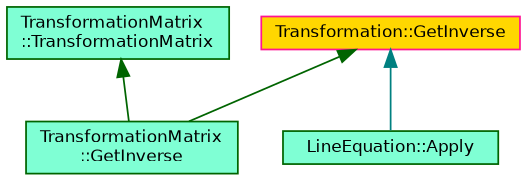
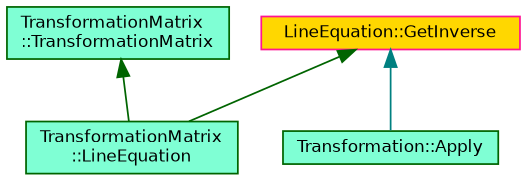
  digraph {
    rankdir=TB
    node [color=darkgreen fillcolor=aquamarine fontname=Helvetica fontsize=10 shape=box style=filled]
    edge [color=darkgreen dir=back fontname=Helvetica fontsize=10 labelfontname=Helvetica labelfontsize=10 style=solid]
    n1 [fontcolor=black height=0.2 label="TransformationMatrix\l::TransformationMatrix" width=0.4]
-   n2 [height=0.2 label="TransformationMatrix\l::GetInverse" width=0.4]
-   n3 [color=deeppink fillcolor=gold height=0.2 label="Transformation::GetInverse" width=0.4]
-   n4 [height=0.2 label="LineEquation::Apply" width=0.4]
+   n2 [height=0.2 label="TransformationMatrix\l::LineEquation" width=0.4]
+   n3 [color=deeppink fillcolor=gold height=0.2 label="LineEquation::GetInverse" width=0.4]
+   n4 [height=0.2 label="Transformation::Apply" width=0.4]
    n1 -> n2
    n3 -> n2
    n3 -> n4 [color=teal]
  }
